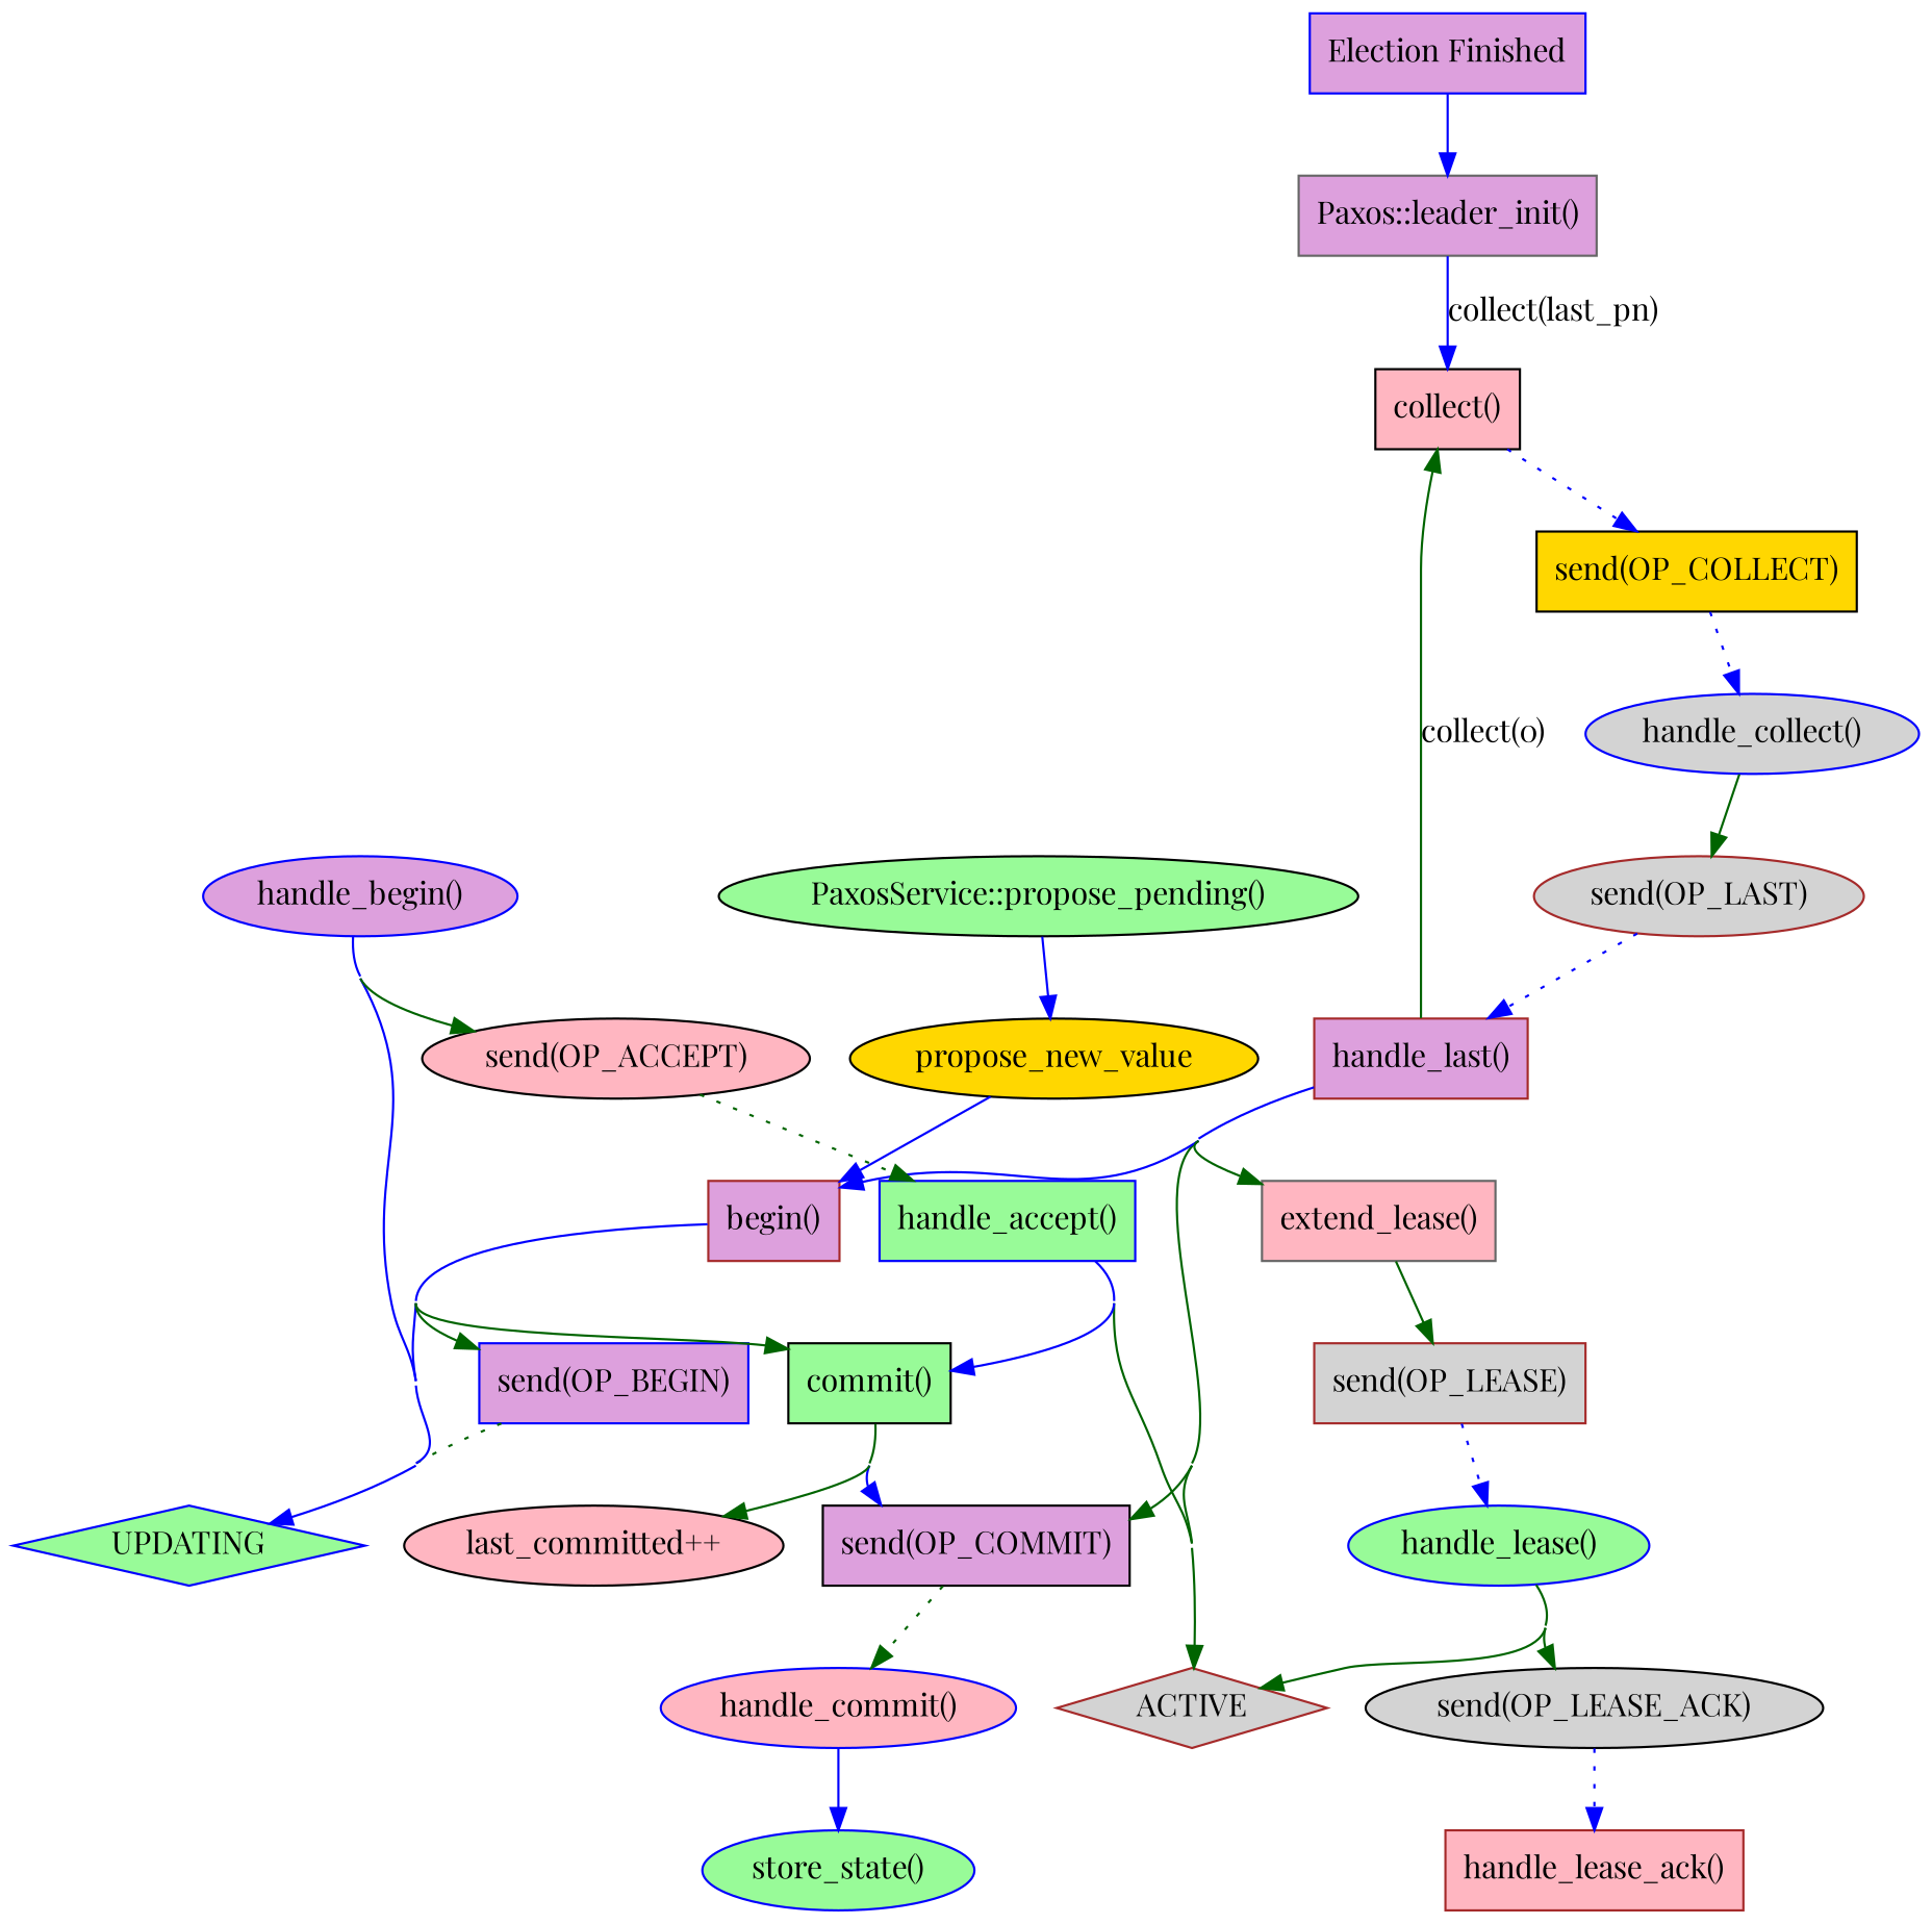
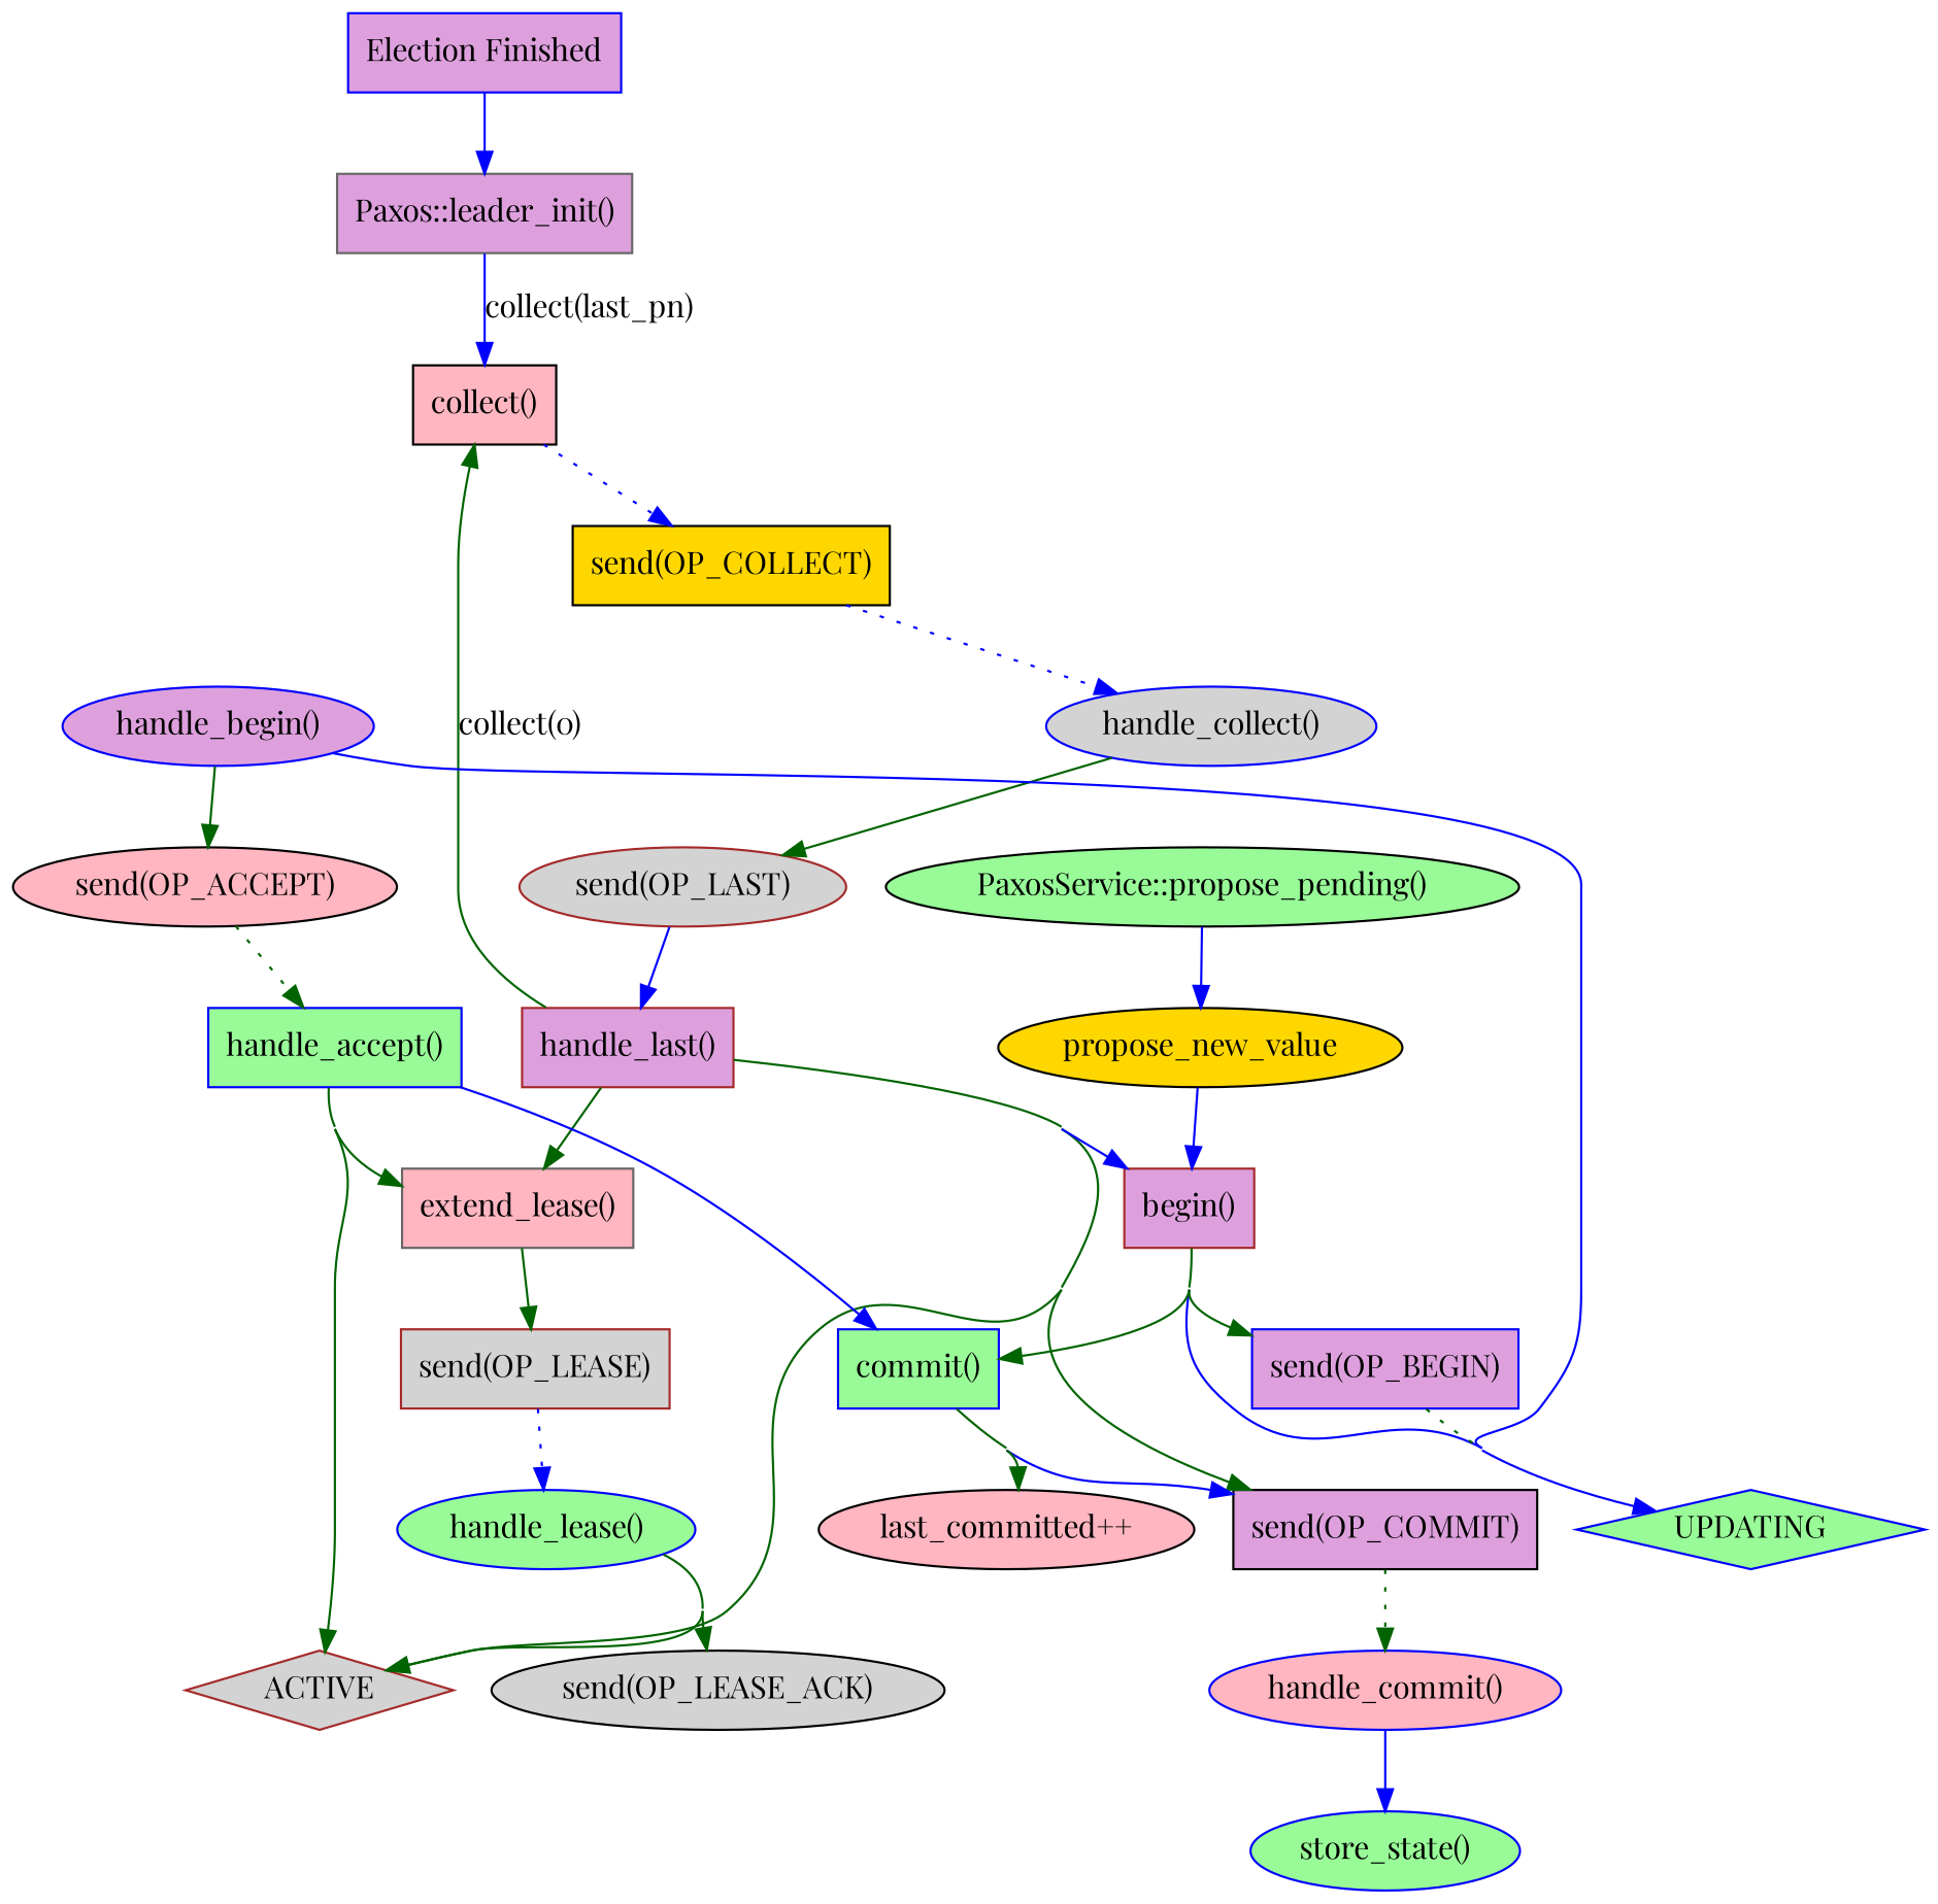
  digraph {
    concentrate=true
    fontname="Playfair Display"
    node [color=blue fillcolor=plum fontname="Playfair Display" shape=box style=filled]
    edge [color=darkgreen fontname="Playfair Display"]
    n1 [color=black fillcolor=lightpink label="collect()"]
    n2 [color=black fillcolor=gold label="send(OP_COLLECT)"]
    n3 [fillcolor=lightgrey label="handle_collect()" shape=""]
    n4 [color=brown fillcolor=lightgrey label="send(OP_LAST)" shape=""]
    n5 [color=brown label="handle_last()"]
    n6 [color=black label="send(OP_COMMIT)"]
    n7 [color=brown fillcolor=lightgrey label=ACTIVE shape=diamond]
    n8 [color=brown label="begin()"]
    n9 [color=gray40 fillcolor=lightpink label="extend_lease()"]
    n10 [fillcolor=lightpink label="handle_commit()" shape=""]
    n11 [fillcolor=palegreen label=UPDATING shape=diamond]
    n12 [label="send(OP_BEGIN)"]
-   n13 [color=black fillcolor=palegreen label="commit()"]
+   n13 [fillcolor=palegreen label="commit()"]
    n14 [color=brown fillcolor=lightgrey label="send(OP_LEASE)"]
    n15 [fillcolor=palegreen label="store_state()" shape=""]
    "last_committed++" [color=black fillcolor=lightpink shape=""]
    n17 [fillcolor=palegreen label="handle_lease()" shape=""]
    n18 [bgcolor=grey label="Election Finished"]
    n19 [color=gray40 label="Paxos::leader_init()"]
    n20 [label="handle_begin()" shape=""]
    n21 [color=black fillcolor=lightpink label="send(OP_ACCEPT)" shape=""]
    n22 [fillcolor=palegreen label="handle_accept()"]
    n23 [color=black fillcolor=lightgrey label="send(OP_LEASE_ACK)" shape=""]
-   n24 [color=brown fillcolor=lightpink label="handle_lease_ack()"]
    n25 [color=black fillcolor=palegreen label="PaxosService::propose_pending()" shape=""]
    n26 [color=black fillcolor=gold label=propose_new_value shape=""]
    n1 -> n2 [color=blue style=dotted]
    n2 -> n3 [color=blue style=dotted]
    n3 -> n4
-   n4 -> n5 [color=blue style=dotted]
+   n4 -> n5 [color=blue style=solid]
    n5 -> n1 [label="collect(0)"]
    n5 -> n6
    n5 -> n7
    n5 -> n8 [color=blue]
    n5 -> n9
    n6 -> n10 [style=dotted]
    n6 -> n10 [style=dotted color=""]
    n8 -> n11 [color=blue]
    n8 -> n12
    n8 -> n13
    n9 -> n14
    n10 -> n15 [color=blue]
    n12 -> n11 [style=dotted]
    n13 -> n6 [color=blue]
    n13 -> "last_committed++" [shape=box]
    n14 -> n17 [color=blue style=dotted]
    n17 -> n7
    n17 -> n23
    n18 -> n19 [color=blue]
    n19 -> n1 [color=blue label="collect(last_pn)"]
    n20 -> n11 [color=blue]
    n20 -> n21
    n21 -> n22 [style=dotted]
    n22 -> n7
+   n22 -> n9
    n22 -> n13 [color=blue]
-   n23 -> n24 [color=blue style=dotted]
    n25 -> n26 [color=blue]
    n26 -> n8 [color=blue]
  }
